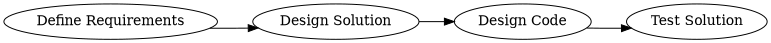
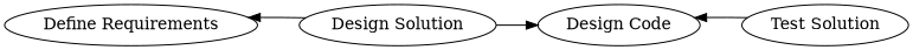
  digraph {
    rankdir=LR
    "Define Requirements"
    "Design Solution"
    n3 [label="Design Code"]
    "Test Solution"
-   "Define Requirements" -> "Design Solution"
+   "Design Solution" -> "Define Requirements"
    "Design Solution" -> n3
-   n3 -> "Test Solution"
+   "Test Solution" -> n3
  }
